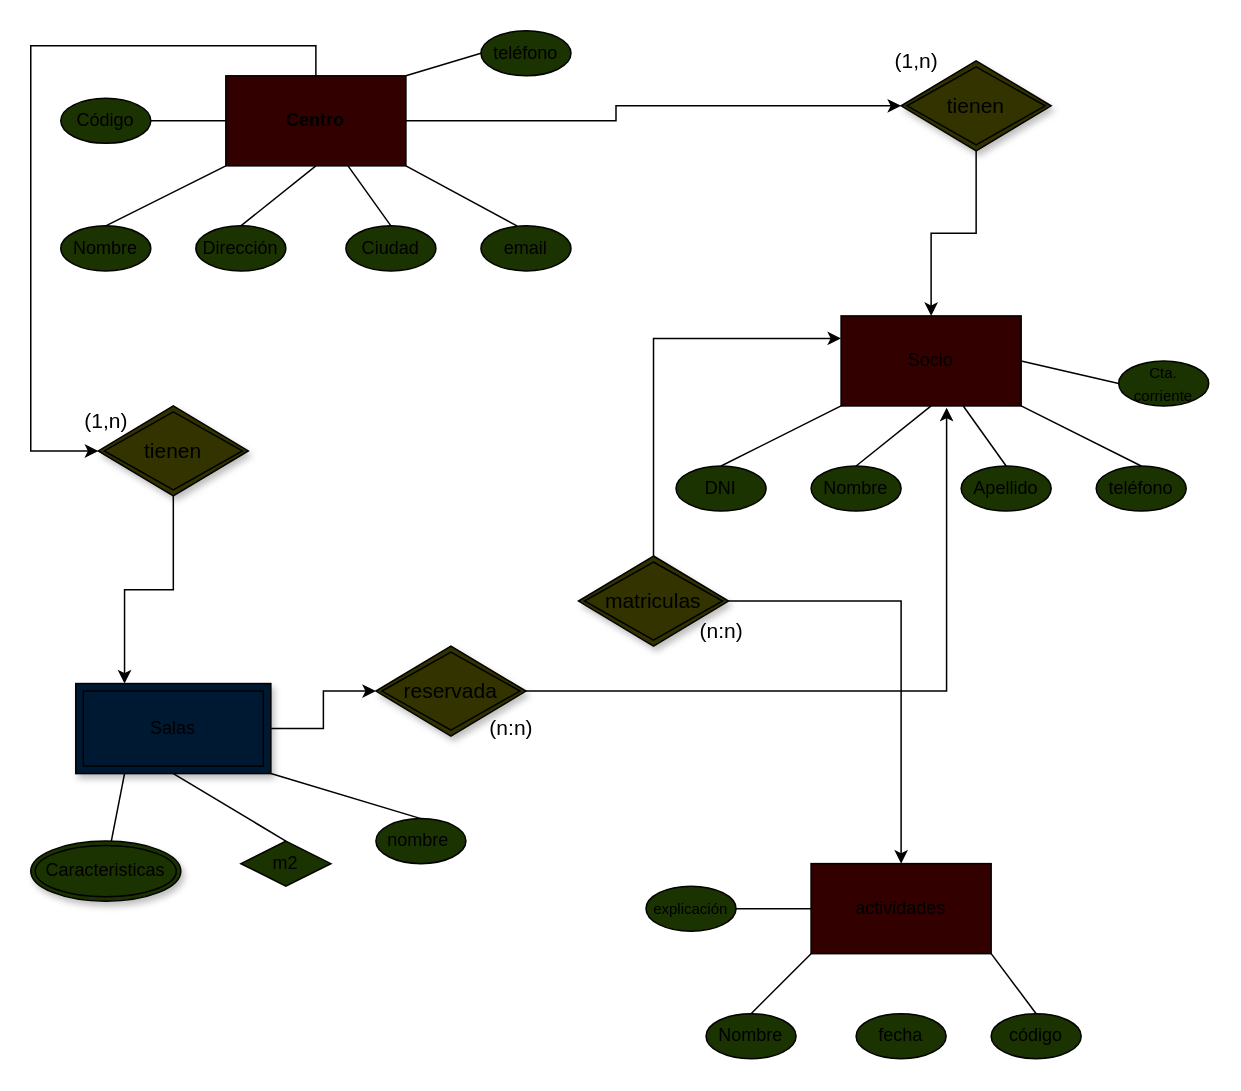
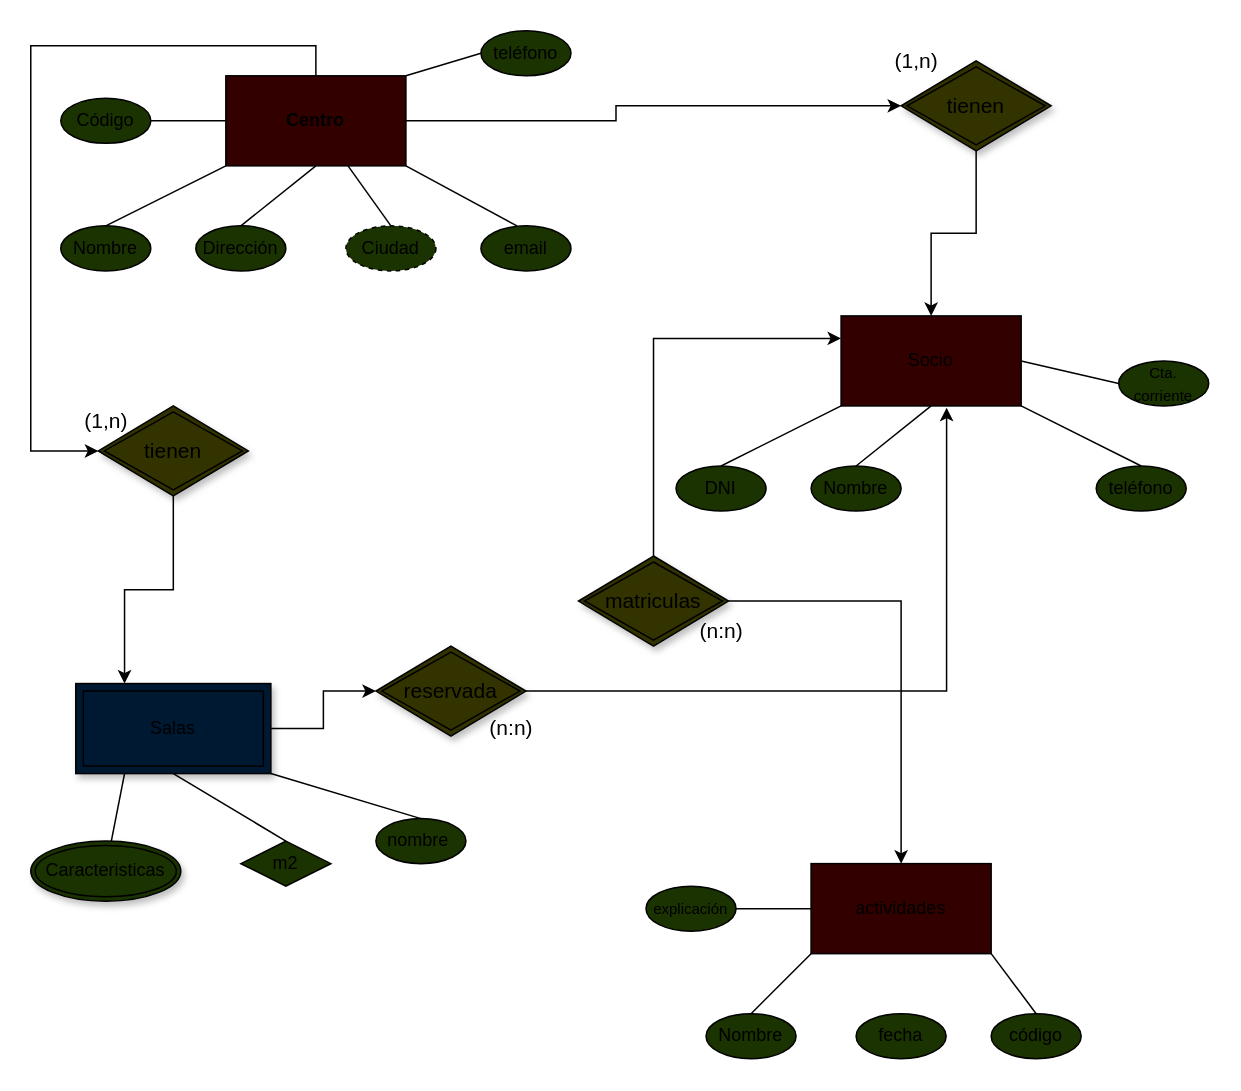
  <mxCell id="0" />
  <mxCell id="1" parent="0" />
  <mxCell id="2" style="edgeStyle=orthogonalEdgeStyle;rounded=0;orthogonalLoop=1;jettySize=auto;html=1;exitX=0.5;exitY=0;exitDx=0;exitDy=0;" edge="1" parent="1" source="4" target="45"><mxGeometry relative="1" as="geometry"><Array as="points"><mxPoint x="210" y="30" /><mxPoint x="20" y="30" /><mxPoint x="20" y="300" /></Array></mxGeometry></mxCell>
  <mxCell id="3" style="edgeStyle=orthogonalEdgeStyle;rounded=0;orthogonalLoop=1;jettySize=auto;html=1;entryX=0;entryY=0.5;entryDx=0;entryDy=0;exitX=1;exitY=0.5;exitDx=0;exitDy=0;" edge="1" parent="1" source="4" target="48"><mxGeometry relative="1" as="geometry"><Array as="points"><mxPoint x="410" y="80" /><mxPoint x="410" y="70" /></Array></mxGeometry></mxCell>
  <mxCell id="4" value="&lt;b&gt;Centro&lt;/b&gt;" style="rounded=0;whiteSpace=wrap;html=1;fillColor=#330000;" vertex="1" parent="1"><mxGeometry x="150" y="50" width="120" height="60" as="geometry" /></mxCell>
  <mxCell id="5" value="Nombre" style="ellipse;whiteSpace=wrap;html=1;fillColor=#1A3300;" vertex="1" parent="1"><mxGeometry x="40" y="150" width="60" height="30" as="geometry" /></mxCell>
  <mxCell id="6" value="Dirección" style="ellipse;whiteSpace=wrap;html=1;fillColor=#1A3300;" vertex="1" parent="1"><mxGeometry x="130" y="150" width="60" height="30" as="geometry" /></mxCell>
- <mxCell id="7" value="Ciudad" style="ellipse;whiteSpace=wrap;html=1;fillColor=#1A3300;" vertex="1" parent="1"><mxGeometry x="230" y="150" width="60" height="30" as="geometry" /></mxCell>
+ <mxCell id="7" value="Ciudad" style="ellipse;whiteSpace=wrap;html=1;fillColor=#1A3300;dashed=1;" vertex="1" parent="1"><mxGeometry x="230" y="150" width="60" height="30" as="geometry" /></mxCell>
  <mxCell id="8" value="email" style="ellipse;whiteSpace=wrap;html=1;fillColor=#1A3300;" vertex="1" parent="1"><mxGeometry x="320" y="150" width="60" height="30" as="geometry" /></mxCell>
  <mxCell id="9" value="Código" style="ellipse;whiteSpace=wrap;html=1;fillColor=#1A3300;" vertex="1" parent="1"><mxGeometry x="40" y="65" width="60" height="30" as="geometry" /></mxCell>
  <mxCell id="10" value="" style="endArrow=none;html=1;entryX=0;entryY=1;entryDx=0;entryDy=0;" edge="1" parent="1" target="4"><mxGeometry width="50" height="50" relative="1" as="geometry"><mxPoint x="70" y="150" as="sourcePoint" /><mxPoint x="120" y="100" as="targetPoint" /></mxGeometry></mxCell>
  <mxCell id="11" value="" style="endArrow=none;html=1;entryX=1;entryY=1;entryDx=0;entryDy=0;" edge="1" parent="1" target="4"><mxGeometry width="50" height="50" relative="1" as="geometry"><mxPoint x="344" y="150" as="sourcePoint" /><mxPoint x="394" y="100" as="targetPoint" /></mxGeometry></mxCell>
  <mxCell id="12" value="" style="endArrow=none;html=1;exitX=0.5;exitY=0;exitDx=0;exitDy=0;" edge="1" parent="1" source="7" target="4"><mxGeometry width="50" height="50" relative="1" as="geometry"><mxPoint x="310" y="250" as="sourcePoint" /><mxPoint x="360" y="200" as="targetPoint" /></mxGeometry></mxCell>
  <mxCell id="13" value="" style="endArrow=none;html=1;entryX=0.5;entryY=1;entryDx=0;entryDy=0;exitX=0.5;exitY=0;exitDx=0;exitDy=0;" edge="1" parent="1" source="6" target="4"><mxGeometry width="50" height="50" relative="1" as="geometry"><mxPoint x="80" y="160" as="sourcePoint" /><mxPoint x="160" y="120" as="targetPoint" /></mxGeometry></mxCell>
  <mxCell id="14" value="" style="endArrow=none;html=1;entryX=0;entryY=0.5;entryDx=0;entryDy=0;exitX=1;exitY=0.5;exitDx=0;exitDy=0;" edge="1" parent="1" source="9" target="4"><mxGeometry width="50" height="50" relative="1" as="geometry"><mxPoint x="90" y="170" as="sourcePoint" /><mxPoint x="170" y="130" as="targetPoint" /><Array as="points" /></mxGeometry></mxCell>
  <mxCell id="15" value="teléfono" style="ellipse;whiteSpace=wrap;html=1;fillColor=#1A3300;" vertex="1" parent="1"><mxGeometry x="320" y="20" width="60" height="30" as="geometry" /></mxCell>
  <mxCell id="16" value="" style="endArrow=none;html=1;entryX=1;entryY=0;entryDx=0;entryDy=0;exitX=0;exitY=0.5;exitDx=0;exitDy=0;" edge="1" parent="1" source="15" target="4"><mxGeometry width="50" height="50" relative="1" as="geometry"><mxPoint x="354" y="160" as="sourcePoint" /><mxPoint x="280" y="120" as="targetPoint" /><Array as="points" /></mxGeometry></mxCell>
  <mxCell id="17" value="Socio" style="rounded=0;whiteSpace=wrap;html=1;fillColor=#330000;" vertex="1" parent="1"><mxGeometry x="560" y="210" width="120" height="60" as="geometry" /></mxCell>
  <mxCell id="18" value="DNI" style="ellipse;whiteSpace=wrap;html=1;fillColor=#1A3300;" vertex="1" parent="1"><mxGeometry x="450" y="310" width="60" height="30" as="geometry" /></mxCell>
  <mxCell id="19" value="Nombre" style="ellipse;whiteSpace=wrap;html=1;fillColor=#1A3300;" vertex="1" parent="1"><mxGeometry x="540" y="310" width="60" height="30" as="geometry" /></mxCell>
- <mxCell id="20" value="Apellido" style="ellipse;whiteSpace=wrap;html=1;fillColor=#1A3300;" vertex="1" parent="1"><mxGeometry x="640" y="310" width="60" height="30" as="geometry" /></mxCell>
  <mxCell id="21" value="teléfono" style="ellipse;whiteSpace=wrap;html=1;fillColor=#1A3300;" vertex="1" parent="1"><mxGeometry x="730" y="310" width="60" height="30" as="geometry" /></mxCell>
  <mxCell id="22" value="&lt;font style=&quot;font-size: 10px&quot;&gt;Cta. corriente&lt;/font&gt;" style="ellipse;whiteSpace=wrap;html=1;fillColor=#1A3300;" vertex="1" parent="1"><mxGeometry x="745" y="240" width="60" height="30" as="geometry" /></mxCell>
  <mxCell id="23" value="" style="endArrow=none;html=1;entryX=0;entryY=1;entryDx=0;entryDy=0;" edge="1" parent="1" target="17"><mxGeometry width="50" height="50" relative="1" as="geometry"><mxPoint x="480" y="310" as="sourcePoint" /><mxPoint x="530" y="260" as="targetPoint" /></mxGeometry></mxCell>
  <mxCell id="24" value="" style="endArrow=none;html=1;entryX=1;entryY=1;entryDx=0;entryDy=0;exitX=0.5;exitY=0;exitDx=0;exitDy=0;" edge="1" parent="1" target="17" source="21"><mxGeometry width="50" height="50" relative="1" as="geometry"><mxPoint x="754" y="310" as="sourcePoint" /><mxPoint x="804" y="260" as="targetPoint" /></mxGeometry></mxCell>
- <mxCell id="25" value="" style="endArrow=none;html=1;exitX=0.5;exitY=0;exitDx=0;exitDy=0;" edge="1" parent="1" source="20" target="17"><mxGeometry width="50" height="50" relative="1" as="geometry"><mxPoint x="720" y="410" as="sourcePoint" /><mxPoint x="770" y="360" as="targetPoint" /></mxGeometry></mxCell>
  <mxCell id="26" value="" style="endArrow=none;html=1;entryX=0.5;entryY=1;entryDx=0;entryDy=0;exitX=0.5;exitY=0;exitDx=0;exitDy=0;" edge="1" parent="1" source="19" target="17"><mxGeometry width="50" height="50" relative="1" as="geometry"><mxPoint x="490" y="320" as="sourcePoint" /><mxPoint x="570" y="280" as="targetPoint" /></mxGeometry></mxCell>
  <mxCell id="27" value="" style="endArrow=none;html=1;exitX=0;exitY=0.5;exitDx=0;exitDy=0;" edge="1" parent="1" source="22"><mxGeometry width="50" height="50" relative="1" as="geometry"><mxPoint x="720" y="240" as="sourcePoint" /><mxPoint x="680" y="240" as="targetPoint" /><Array as="points" /></mxGeometry></mxCell>
  <mxCell id="28" value="m2" style="rhombus;whiteSpace=wrap;html=1;fillColor=#1A3300;" vertex="1" parent="1"><mxGeometry x="160" y="560" width="60" height="30" as="geometry" /></mxCell>
  <mxCell id="29" value="" style="endArrow=none;html=1;entryX=0.5;entryY=1;entryDx=0;entryDy=0;exitX=0.5;exitY=0;exitDx=0;exitDy=0;" edge="1" parent="1" target="42" source="28"><mxGeometry width="50" height="50" relative="1" as="geometry"><mxPoint x="234" y="540" as="sourcePoint" /><mxPoint x="160" y="500" as="targetPoint" /></mxGeometry></mxCell>
  <mxCell id="30" value="" style="endArrow=none;html=1;entryX=0.25;entryY=1;entryDx=0;entryDy=0;" edge="1" parent="1" source="43" target="42"><mxGeometry width="50" height="50" relative="1" as="geometry"><mxPoint x="135" y="540" as="sourcePoint" /><mxPoint x="121.429" y="500" as="targetPoint" /></mxGeometry></mxCell>
  <mxCell id="31" value="nombre&amp;nbsp;" style="ellipse;whiteSpace=wrap;html=1;fillColor=#1A3300;" vertex="1" parent="1"><mxGeometry x="250" y="545" width="60" height="30" as="geometry" /></mxCell>
  <mxCell id="32" value="" style="endArrow=none;html=1;entryX=1;entryY=1;entryDx=0;entryDy=0;exitX=0.5;exitY=0;exitDx=0;exitDy=0;" edge="1" parent="1" source="31" target="42"><mxGeometry width="50" height="50" relative="1" as="geometry"><mxPoint x="244" y="550" as="sourcePoint" /><mxPoint x="160" y="470" as="targetPoint" /><Array as="points" /></mxGeometry></mxCell>
  <mxCell id="33" value="actividades" style="rounded=0;whiteSpace=wrap;html=1;fillColor=#330000;" vertex="1" parent="1"><mxGeometry x="540" y="575" width="120" height="60" as="geometry" /></mxCell>
  <mxCell id="34" value="Nombre" style="ellipse;whiteSpace=wrap;html=1;fillColor=#1A3300;" vertex="1" parent="1"><mxGeometry x="470" y="675" width="60" height="30" as="geometry" /></mxCell>
  <mxCell id="35" value="fecha" style="ellipse;whiteSpace=wrap;html=1;fillColor=#1A3300;" vertex="1" parent="1"><mxGeometry x="570" y="675" width="60" height="30" as="geometry" /></mxCell>
  <mxCell id="36" value="&lt;font style=&quot;font-size: 10px&quot;&gt;explicación&lt;/font&gt;" style="ellipse;whiteSpace=wrap;html=1;fillColor=#1A3300;" vertex="1" parent="1"><mxGeometry x="430" y="590" width="60" height="30" as="geometry" /></mxCell>
  <mxCell id="37" value="" style="endArrow=none;html=1;entryX=1;entryY=1;entryDx=0;entryDy=0;exitX=0.5;exitY=0;exitDx=0;exitDy=0;" edge="1" parent="1" target="33" source="40"><mxGeometry width="50" height="50" relative="1" as="geometry"><mxPoint x="740" y="675" as="sourcePoint" /><mxPoint x="784" y="625" as="targetPoint" /></mxGeometry></mxCell>
  <mxCell id="38" value="" style="endArrow=none;html=1;entryX=0;entryY=1;entryDx=0;entryDy=0;exitX=0.5;exitY=0;exitDx=0;exitDy=0;" edge="1" parent="1" source="34" target="33"><mxGeometry width="50" height="50" relative="1" as="geometry"><mxPoint x="470" y="685" as="sourcePoint" /><mxPoint x="550" y="645" as="targetPoint" /></mxGeometry></mxCell>
  <mxCell id="39" value="" style="endArrow=none;html=1;entryX=0;entryY=0.5;entryDx=0;entryDy=0;exitX=1;exitY=0.5;exitDx=0;exitDy=0;" edge="1" parent="1" source="36" target="33"><mxGeometry width="50" height="50" relative="1" as="geometry"><mxPoint x="480" y="695" as="sourcePoint" /><mxPoint x="560" y="655" as="targetPoint" /><Array as="points" /></mxGeometry></mxCell>
  <mxCell id="40" value="código" style="ellipse;whiteSpace=wrap;html=1;fillColor=#1A3300;" vertex="1" parent="1"><mxGeometry x="660" y="675" width="60" height="30" as="geometry" /></mxCell>
  <mxCell id="41" style="edgeStyle=orthogonalEdgeStyle;rounded=0;orthogonalLoop=1;jettySize=auto;html=1;entryX=0;entryY=0.5;entryDx=0;entryDy=0;" edge="1" parent="1" source="42" target="51"><mxGeometry relative="1" as="geometry" /></mxCell>
  <mxCell id="42" value="Salas" style="shape=ext;margin=3;double=1;whiteSpace=wrap;html=1;align=center;shadow=1;fillColor=#001933;" vertex="1" parent="1"><mxGeometry x="50" y="455" width="130" height="60" as="geometry" /></mxCell>
  <mxCell id="43" value="Caracteristicas" style="ellipse;shape=doubleEllipse;margin=3;whiteSpace=wrap;html=1;align=center;shadow=1;fillColor=#1A3300;" vertex="1" parent="1"><mxGeometry x="20" y="560" width="100" height="40" as="geometry" /></mxCell>
  <mxCell id="44" style="edgeStyle=orthogonalEdgeStyle;rounded=0;orthogonalLoop=1;jettySize=auto;html=1;entryX=0.25;entryY=0;entryDx=0;entryDy=0;" edge="1" parent="1" source="45" target="42"><mxGeometry relative="1" as="geometry"><mxPoint x="80" y="450" as="targetPoint" /></mxGeometry></mxCell>
  <mxCell id="45" value="&lt;font style=&quot;font-size: 14px&quot;&gt;tienen&lt;/font&gt;" style="shape=rhombus;double=1;perimeter=rhombusPerimeter;whiteSpace=wrap;html=1;align=center;shadow=1;fillColor=#333300;" vertex="1" parent="1"><mxGeometry x="65" y="270" width="100" height="60" as="geometry" /></mxCell>
  <mxCell id="46" value="&lt;font style=&quot;font-size: 14px&quot;&gt;(1,n)&lt;/font&gt;" style="text;html=1;align=center;verticalAlign=middle;resizable=0;points=[];autosize=1;strokeColor=none;" vertex="1" parent="1"><mxGeometry x="50" y="270" width="40" height="20" as="geometry" /></mxCell>
  <mxCell id="47" style="edgeStyle=orthogonalEdgeStyle;rounded=0;orthogonalLoop=1;jettySize=auto;html=1;entryX=0.5;entryY=0;entryDx=0;entryDy=0;" edge="1" parent="1" source="48" target="17"><mxGeometry relative="1" as="geometry" /></mxCell>
  <mxCell id="48" value="&lt;font style=&quot;font-size: 14px&quot;&gt;tienen&lt;/font&gt;" style="shape=rhombus;double=1;perimeter=rhombusPerimeter;whiteSpace=wrap;html=1;align=center;shadow=1;fillColor=#333300;" vertex="1" parent="1"><mxGeometry x="600" y="40" width="100" height="60" as="geometry" /></mxCell>
  <mxCell id="49" value="&lt;span style=&quot;font-size: 14px&quot;&gt;(1,n)&lt;/span&gt;" style="text;html=1;align=center;verticalAlign=middle;resizable=0;points=[];autosize=1;strokeColor=none;" vertex="1" parent="1"><mxGeometry x="590" y="30" width="40" height="20" as="geometry" /></mxCell>
  <mxCell id="50" style="edgeStyle=orthogonalEdgeStyle;rounded=0;orthogonalLoop=1;jettySize=auto;html=1;entryX=0.586;entryY=1.019;entryDx=0;entryDy=0;entryPerimeter=0;" edge="1" parent="1" source="51" target="17"><mxGeometry relative="1" as="geometry"><mxPoint x="620" y="280" as="targetPoint" /></mxGeometry></mxCell>
  <mxCell id="51" value="&lt;font style=&quot;font-size: 14px&quot;&gt;reservada&lt;/font&gt;" style="shape=rhombus;double=1;perimeter=rhombusPerimeter;whiteSpace=wrap;html=1;align=center;shadow=1;fillColor=#333300;" vertex="1" parent="1"><mxGeometry x="250" y="430" width="100" height="60" as="geometry" /></mxCell>
  <mxCell id="52" value="&lt;font style=&quot;font-size: 14px&quot;&gt;(n:n)&lt;/font&gt;" style="text;html=1;align=center;verticalAlign=middle;resizable=0;points=[];autosize=1;strokeColor=none;" vertex="1" parent="1"><mxGeometry x="460" y="410" width="40" height="20" as="geometry" /></mxCell>
  <mxCell id="53" style="edgeStyle=orthogonalEdgeStyle;rounded=0;orthogonalLoop=1;jettySize=auto;html=1;entryX=0;entryY=0.25;entryDx=0;entryDy=0;" edge="1" parent="1" source="55" target="17"><mxGeometry relative="1" as="geometry"><Array as="points"><mxPoint x="435" y="225" /></Array></mxGeometry></mxCell>
  <mxCell id="54" style="edgeStyle=orthogonalEdgeStyle;rounded=0;orthogonalLoop=1;jettySize=auto;html=1;" edge="1" parent="1" source="55" target="33"><mxGeometry relative="1" as="geometry" /></mxCell>
  <mxCell id="55" value="&lt;font style=&quot;font-size: 14px&quot;&gt;matriculas&lt;/font&gt;" style="shape=rhombus;double=1;perimeter=rhombusPerimeter;whiteSpace=wrap;html=1;align=center;shadow=1;fillColor=#333300;" vertex="1" parent="1"><mxGeometry x="385" y="370" width="100" height="60" as="geometry" /></mxCell>
  <mxCell id="56" value="&lt;font style=&quot;font-size: 14px&quot;&gt;(n:n)&lt;/font&gt;" style="text;html=1;align=center;verticalAlign=middle;resizable=0;points=[];autosize=1;strokeColor=none;" vertex="1" parent="1"><mxGeometry x="320" y="475" width="40" height="20" as="geometry" /></mxCell>
